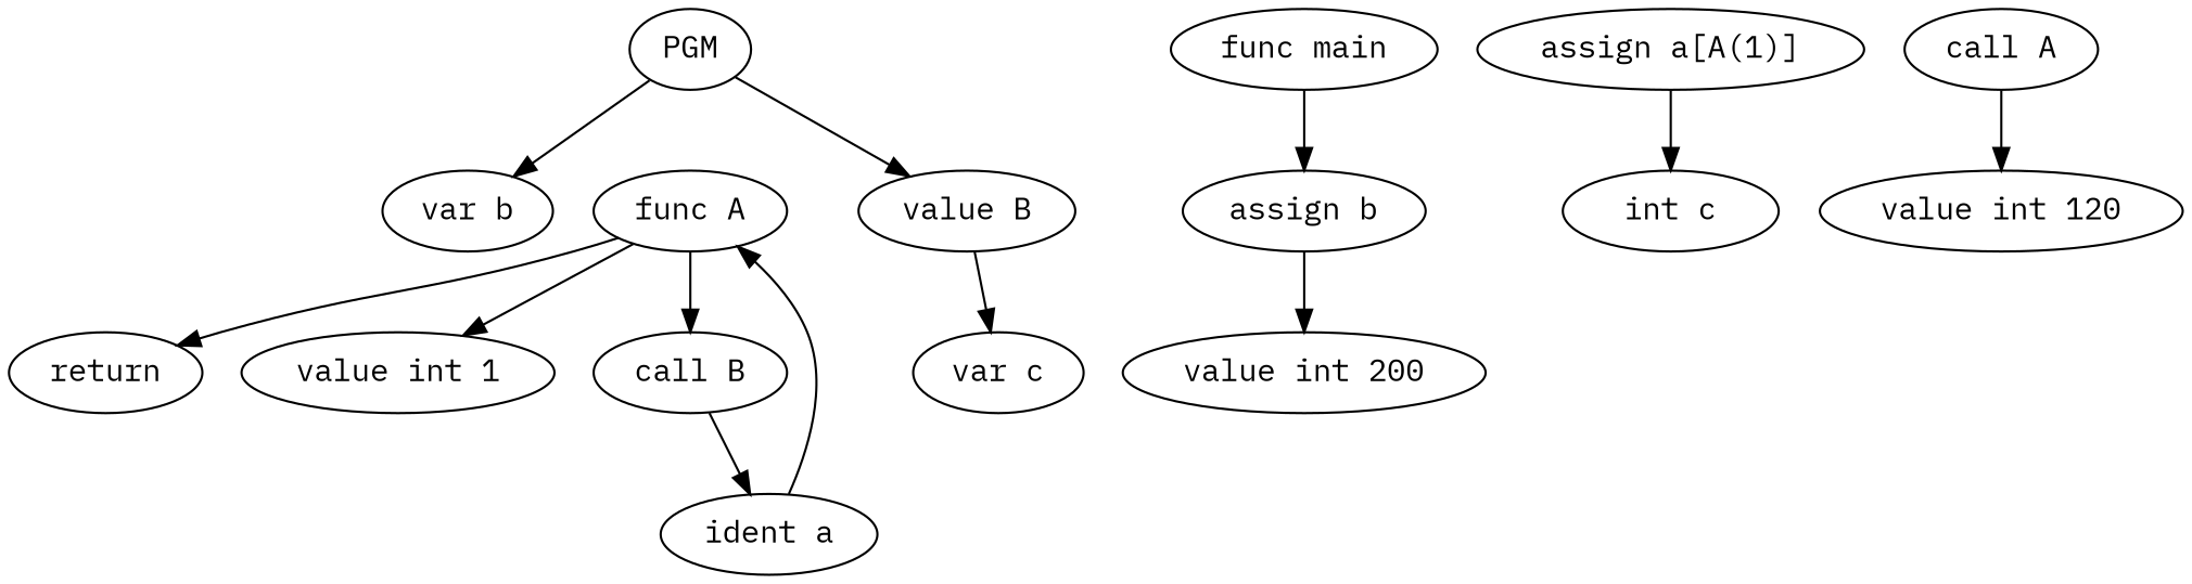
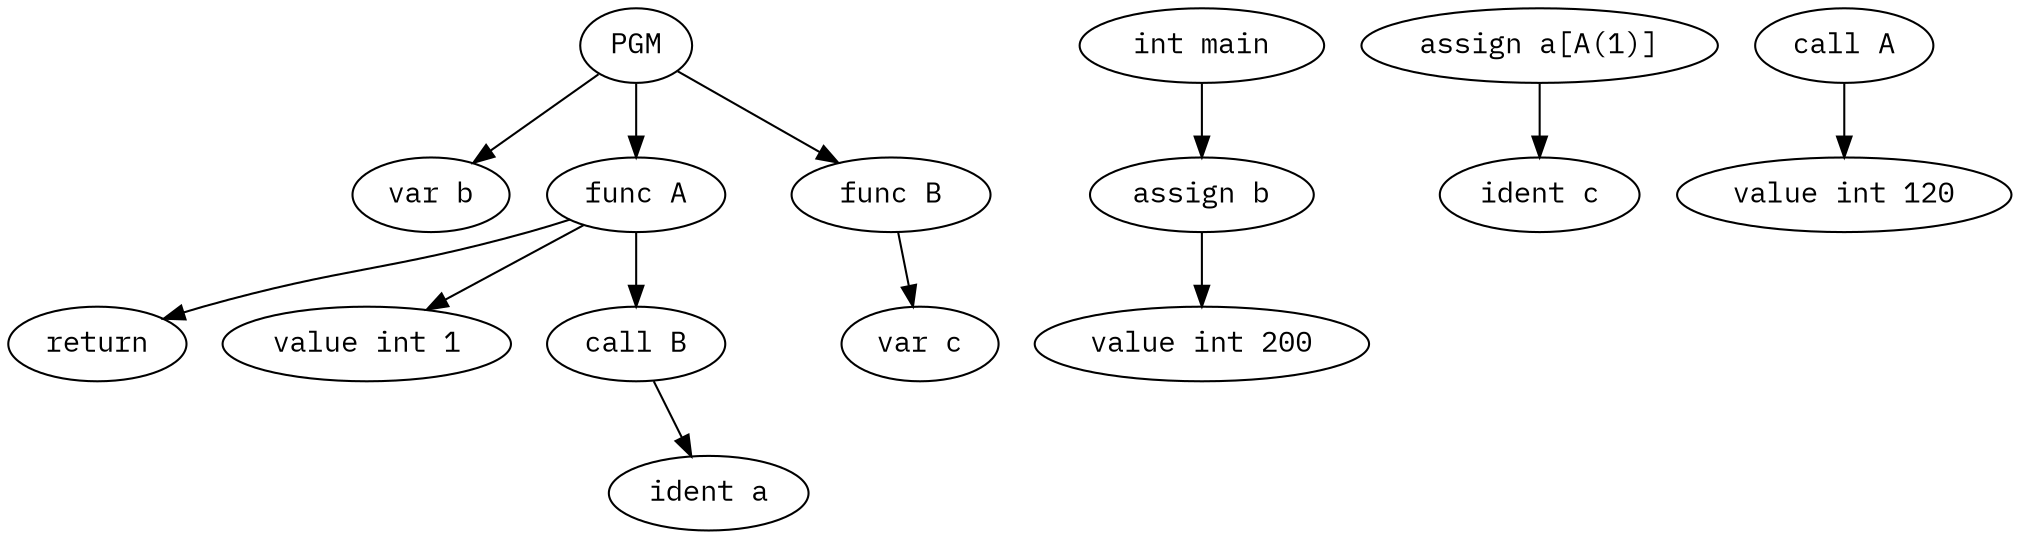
  digraph {
    fontname="IBM Plex Mono"
    node [fontname="IBM Plex Mono" shape=ellipse]
    edge [fontname="IBM Plex Mono"]
    n1 [label=PGM]
    n2 [label="var b"]
    n3 [label="func A"]
-   n4 [label="value B"]
+   n4 [label="func B"]
    n5 [label=return]
    n6 [label="value int 1"]
    n7 [label="call B"]
    n8 [label="var c"]
-   n9 [label="func main"]
+   n9 [label="int main"]
    n10 [label="assign b"]
    n11 [label="assign a[A(1)]"]
-   n12 [label="int c"]
+   n12 [label="ident c"]
    n13 [label="ident a"]
    n14 [label="value int 200"]
    n15 [label="call A"]
    n16 [label="value int 120"]
    n1 -> n2
-   n13 -> n3
+   n1 -> n3
    n1 -> n4
    n3 -> n5
    n3 -> n6
    n3 -> n7
    n4 -> n8
    n7 -> n13
    n9 -> n10
    n10 -> n14
    n11 -> n12
    n15 -> n16
  }
